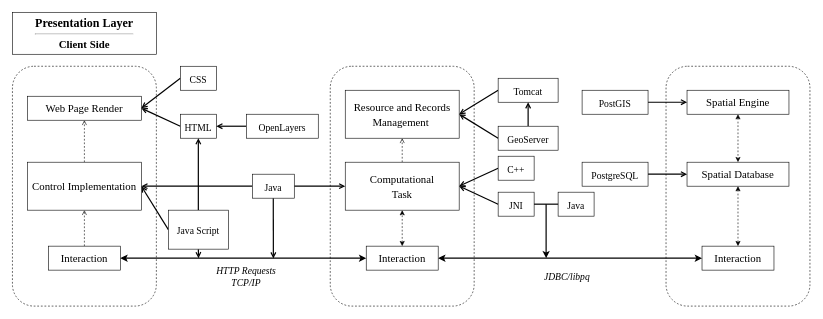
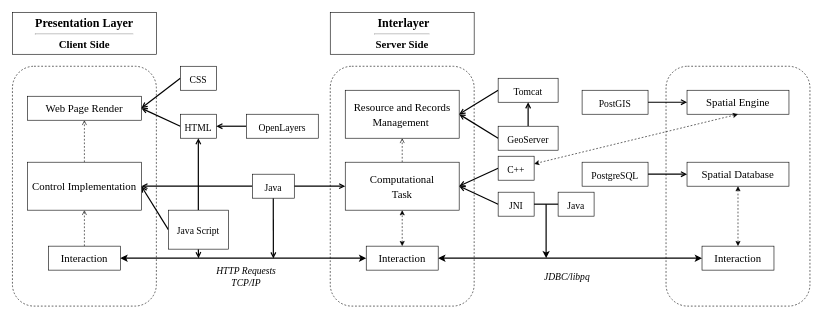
  <mxCell id="0" />
  <mxCell id="1" parent="0" />
  <mxCell id="2" value="" style="rounded=1;whiteSpace=wrap;html=1;strokeColor=#000000;dashed=1;" vertex="1" parent="1"><mxGeometry x="1110" y="110" width="240" height="400" as="geometry" /></mxCell>
  <mxCell id="3" value="" style="rounded=1;whiteSpace=wrap;html=1;strokeColor=#000000;dashed=1;" vertex="1" parent="1"><mxGeometry x="20" y="110" width="240" height="400" as="geometry" /></mxCell>
  <mxCell id="4" value="&lt;font face=&quot;Verdana&quot; style=&quot;font-size: 20px&quot;&gt;&lt;b&gt;Presentation Layer&lt;/b&gt;&lt;/font&gt;&lt;hr&gt;&lt;font face=&quot;Verdana&quot;&gt;&lt;b&gt;&lt;font style=&quot;font-size: 18px&quot;&gt;Client Side&lt;/font&gt;&lt;/b&gt;&lt;br&gt;&lt;/font&gt;" style="rounded=0;whiteSpace=wrap;html=1;strokeColor=#000000;" vertex="1" parent="1"><mxGeometry x="20" y="20" width="240" height="70" as="geometry" /></mxCell>
  <mxCell id="5" value="&lt;font style=&quot;font-size: 18px&quot;&gt;Web Page Render&lt;/font&gt;" style="rounded=0;whiteSpace=wrap;html=1;fontFamily=Verdana;fontSize=20;strokeColor=#000000;" vertex="1" parent="1"><mxGeometry x="45" y="160" width="190" height="40" as="geometry" /></mxCell>
  <mxCell id="6" style="edgeStyle=none;html=1;exitX=0.5;exitY=0;exitDx=0;exitDy=0;entryX=0.5;entryY=1;entryDx=0;entryDy=0;fontFamily=Verdana;fontSize=20;endArrow=open;endFill=0;strokeWidth=1;dashed=1;" edge="1" parent="1" source="7" target="20"><mxGeometry relative="1" as="geometry" /></mxCell>
  <mxCell id="7" value="&lt;font style=&quot;font-size: 18px&quot;&gt;Interaction&lt;/font&gt;" style="rounded=0;whiteSpace=wrap;html=1;fontFamily=Verdana;fontSize=20;strokeColor=#000000;" vertex="1" parent="1"><mxGeometry x="80" y="410" width="120" height="40" as="geometry" /></mxCell>
  <mxCell id="8" style="edgeStyle=none;html=1;exitX=0;exitY=0.5;exitDx=0;exitDy=0;entryX=1;entryY=0.5;entryDx=0;entryDy=0;fontFamily=Verdana;fontSize=20;endArrow=open;endFill=0;strokeWidth=2;" edge="1" parent="1" source="9" target="5"><mxGeometry relative="1" as="geometry" /></mxCell>
  <mxCell id="9" value="&lt;font style=&quot;font-size: 16px&quot;&gt;HTML&lt;/font&gt;" style="rounded=0;whiteSpace=wrap;html=1;fontFamily=Verdana;fontSize=20;strokeColor=#000000;" vertex="1" parent="1"><mxGeometry x="300" y="190" width="60" height="40" as="geometry" /></mxCell>
  <mxCell id="10" style="edgeStyle=none;html=1;exitX=0;exitY=0.5;exitDx=0;exitDy=0;fontFamily=Verdana;fontSize=20;endArrow=open;endFill=0;strokeWidth=2;entryX=1;entryY=0.5;entryDx=0;entryDy=0;" edge="1" parent="1" source="13" target="20"><mxGeometry relative="1" as="geometry" /></mxCell>
  <mxCell id="11" style="edgeStyle=none;html=1;exitX=0.5;exitY=0;exitDx=0;exitDy=0;entryX=0.5;entryY=1;entryDx=0;entryDy=0;fontFamily=Verdana;fontSize=20;endArrow=open;endFill=0;strokeWidth=2;" edge="1" parent="1" source="13" target="9"><mxGeometry relative="1" as="geometry" /></mxCell>
  <mxCell id="12" style="edgeStyle=none;html=1;exitX=0.5;exitY=1;exitDx=0;exitDy=0;entryX=0.168;entryY=0.004;entryDx=0;entryDy=0;entryPerimeter=0;fontFamily=Verdana;fontSize=20;endArrow=open;endFill=0;strokeWidth=2;" edge="1" parent="1" source="13" target="28"><mxGeometry relative="1" as="geometry" /></mxCell>
  <mxCell id="13" value="&lt;font style=&quot;font-size: 16px&quot;&gt;Java Script&lt;/font&gt;" style="rounded=0;whiteSpace=wrap;html=1;fontFamily=Verdana;fontSize=20;strokeColor=#000000;" vertex="1" parent="1"><mxGeometry x="280" y="350" width="100" height="65" as="geometry" /></mxCell>
  <mxCell id="14" style="edgeStyle=none;html=1;exitX=0;exitY=0.5;exitDx=0;exitDy=0;entryX=1;entryY=0.5;entryDx=0;entryDy=0;fontFamily=Verdana;fontSize=20;endArrow=open;endFill=0;strokeWidth=2;" edge="1" parent="1" source="15" target="5"><mxGeometry relative="1" as="geometry" /></mxCell>
  <mxCell id="15" value="&lt;font style=&quot;font-size: 16px&quot;&gt;CSS&lt;/font&gt;" style="rounded=0;whiteSpace=wrap;html=1;fontFamily=Verdana;fontSize=20;strokeColor=#000000;" vertex="1" parent="1"><mxGeometry x="300" y="110" width="60" height="40" as="geometry" /></mxCell>
  <mxCell id="16" value="" style="rounded=1;whiteSpace=wrap;html=1;strokeColor=#000000;dashed=1;" vertex="1" parent="1"><mxGeometry x="550" y="110" width="240" height="400" as="geometry" /></mxCell>
  <mxCell id="17" value="&lt;font style=&quot;font-size: 18px&quot;&gt;Interaction&lt;/font&gt;" style="rounded=0;whiteSpace=wrap;html=1;fontFamily=Verdana;fontSize=20;strokeColor=#000000;" vertex="1" parent="1"><mxGeometry x="610" y="410" width="120" height="40" as="geometry" /></mxCell>
+ <mxCell id="18" value="&lt;font face=&quot;Verdana&quot; style=&quot;font-size: 20px&quot;&gt;&lt;b&gt;&amp;nbsp;Interlayer&lt;/b&gt;&lt;/font&gt;&lt;hr&gt;&lt;font face=&quot;Verdana&quot;&gt;&lt;b&gt;&lt;font style=&quot;font-size: 18px&quot;&gt;Server Side&lt;/font&gt;&lt;/b&gt;&lt;br&gt;&lt;/font&gt;" style="rounded=0;whiteSpace=wrap;html=1;strokeColor=#000000;" vertex="1" parent="1"><mxGeometry x="550" y="20" width="240" height="70" as="geometry" /></mxCell>
  <mxCell id="19" style="edgeStyle=none;html=1;exitX=0.5;exitY=0;exitDx=0;exitDy=0;entryX=0.5;entryY=1;entryDx=0;entryDy=0;fontFamily=Verdana;fontSize=20;endArrow=open;endFill=0;strokeWidth=1;dashed=1;" edge="1" parent="1" source="20" target="5"><mxGeometry relative="1" as="geometry" /></mxCell>
  <mxCell id="20" value="&lt;font style=&quot;font-size: 18px&quot;&gt;Control Implementation&lt;/font&gt;" style="rounded=0;whiteSpace=wrap;html=1;fontFamily=Verdana;fontSize=20;strokeColor=#000000;" vertex="1" parent="1"><mxGeometry x="45" y="270" width="190" height="80" as="geometry" /></mxCell>
  <mxCell id="21" value="" style="endArrow=classic;startArrow=classic;html=1;fontFamily=Verdana;fontSize=20;strokeWidth=2;exitX=1;exitY=0.5;exitDx=0;exitDy=0;entryX=0;entryY=0.5;entryDx=0;entryDy=0;" edge="1" parent="1" source="7" target="17"><mxGeometry width="50" height="50" relative="1" as="geometry"><mxPoint x="360" y="550" as="sourcePoint" /><mxPoint x="410" y="500" as="targetPoint" /></mxGeometry></mxCell>
  <mxCell id="22" style="edgeStyle=none;html=1;exitX=0;exitY=0.5;exitDx=0;exitDy=0;entryX=1;entryY=0.5;entryDx=0;entryDy=0;fontFamily=Verdana;fontSize=20;endArrow=open;endFill=0;strokeWidth=2;" edge="1" parent="1" source="23" target="9"><mxGeometry relative="1" as="geometry" /></mxCell>
  <mxCell id="23" value="&lt;font style=&quot;font-size: 16px&quot;&gt;OpenLayers&lt;/font&gt;" style="rounded=0;whiteSpace=wrap;html=1;fontFamily=Verdana;fontSize=20;strokeColor=#000000;" vertex="1" parent="1"><mxGeometry x="410" y="190" width="120" height="40" as="geometry" /></mxCell>
  <mxCell id="24" style="edgeStyle=none;html=1;exitX=0.5;exitY=1;exitDx=0;exitDy=0;fontFamily=Verdana;fontSize=20;endArrow=open;endFill=0;strokeWidth=2;entryX=0.688;entryY=0.01;entryDx=0;entryDy=0;entryPerimeter=0;" edge="1" parent="1" source="27" target="28"><mxGeometry relative="1" as="geometry"><mxPoint x="469.5" y="430" as="targetPoint" /></mxGeometry></mxCell>
  <mxCell id="25" style="edgeStyle=none;html=1;exitX=0;exitY=0.5;exitDx=0;exitDy=0;fontFamily=Verdana;fontSize=20;endArrow=open;endFill=0;strokeWidth=2;entryX=1;entryY=0.5;entryDx=0;entryDy=0;" edge="1" parent="1" source="27" target="20"><mxGeometry relative="1" as="geometry"><mxPoint x="230" y="310" as="targetPoint" /></mxGeometry></mxCell>
  <mxCell id="26" style="edgeStyle=none;html=1;exitX=1;exitY=0.5;exitDx=0;exitDy=0;entryX=0;entryY=0.5;entryDx=0;entryDy=0;fontFamily=Verdana;fontSize=20;endArrow=open;endFill=0;strokeWidth=2;" edge="1" parent="1" source="27" target="30"><mxGeometry relative="1" as="geometry" /></mxCell>
  <mxCell id="27" value="&lt;font style=&quot;font-size: 16px&quot;&gt;Java&lt;/font&gt;" style="rounded=0;whiteSpace=wrap;html=1;fontFamily=Verdana;fontSize=20;strokeColor=#000000;" vertex="1" parent="1"><mxGeometry x="420" y="290" width="70" height="40" as="geometry" /></mxCell>
  <mxCell id="28" value="HTTP Requests&#10;TCP/IP" style="text;strokeColor=none;fillColor=none;align=center;verticalAlign=middle;spacingLeft=4;spacingRight=4;overflow=hidden;points=[[0,0.5],[1,0.5]];portConstraint=eastwest;rotatable=0;fontFamily=Verdana;fontSize=16;fontStyle=2" vertex="1" parent="1"><mxGeometry x="290" y="430" width="240" height="60" as="geometry" /></mxCell>
  <mxCell id="29" style="edgeStyle=none;html=1;exitX=0.5;exitY=0;exitDx=0;exitDy=0;entryX=0.5;entryY=1;entryDx=0;entryDy=0;dashed=1;fontFamily=Verdana;fontSize=18;endArrow=open;endFill=0;strokeWidth=1;" edge="1" parent="1" source="30" target="36"><mxGeometry relative="1" as="geometry" /></mxCell>
  <mxCell id="30" value="&lt;font style=&quot;font-size: 18px&quot;&gt;Computational&lt;br&gt;Task&lt;/font&gt;" style="rounded=0;whiteSpace=wrap;html=1;fontFamily=Verdana;fontSize=20;strokeColor=#000000;" vertex="1" parent="1"><mxGeometry x="575" y="270" width="190" height="80" as="geometry" /></mxCell>
  <mxCell id="31" style="edgeStyle=none;html=1;exitX=0;exitY=0.5;exitDx=0;exitDy=0;entryX=1;entryY=0.5;entryDx=0;entryDy=0;fontFamily=Verdana;fontSize=20;endArrow=open;endFill=0;strokeWidth=2;" edge="1" parent="1" source="32" target="30"><mxGeometry relative="1" as="geometry" /></mxCell>
  <mxCell id="32" value="&lt;font style=&quot;font-size: 16px&quot;&gt;C++&lt;/font&gt;" style="rounded=0;whiteSpace=wrap;html=1;fontFamily=Verdana;fontSize=20;strokeColor=#000000;" vertex="1" parent="1"><mxGeometry x="830" y="260" width="60" height="40" as="geometry" /></mxCell>
  <mxCell id="33" style="edgeStyle=none;html=1;exitX=0;exitY=0.5;exitDx=0;exitDy=0;entryX=1;entryY=0.5;entryDx=0;entryDy=0;fontFamily=Verdana;fontSize=20;endArrow=open;endFill=0;strokeWidth=2;" edge="1" parent="1" source="34" target="30"><mxGeometry relative="1" as="geometry" /></mxCell>
  <mxCell id="34" value="&lt;font style=&quot;font-size: 16px&quot;&gt;JNI&lt;/font&gt;" style="rounded=0;whiteSpace=wrap;html=1;fontFamily=Verdana;fontSize=20;strokeColor=#000000;" vertex="1" parent="1"><mxGeometry x="830" y="320" width="60" height="40" as="geometry" /></mxCell>
  <mxCell id="35" value="" style="endArrow=classic;startArrow=classic;html=1;dashed=1;fontFamily=Verdana;fontSize=20;strokeWidth=1;exitX=0.5;exitY=0;exitDx=0;exitDy=0;entryX=0.5;entryY=1;entryDx=0;entryDy=0;" edge="1" parent="1" source="17" target="30"><mxGeometry width="50" height="50" relative="1" as="geometry"><mxPoint x="810" y="470" as="sourcePoint" /><mxPoint x="860" y="420" as="targetPoint" /></mxGeometry></mxCell>
  <mxCell id="36" value="&lt;font style=&quot;font-size: 18px&quot;&gt;Resource and Records Management&amp;nbsp;&lt;/font&gt;" style="rounded=0;whiteSpace=wrap;html=1;fontFamily=Verdana;fontSize=20;strokeColor=#000000;" vertex="1" parent="1"><mxGeometry x="575" y="150" width="190" height="80" as="geometry" /></mxCell>
  <mxCell id="37" value="&lt;font style=&quot;font-size: 18px&quot;&gt;Interaction&lt;/font&gt;" style="rounded=0;whiteSpace=wrap;html=1;fontFamily=Verdana;fontSize=20;strokeColor=#000000;" vertex="1" parent="1"><mxGeometry x="1170" y="410" width="120" height="40" as="geometry" /></mxCell>
  <mxCell id="38" value="" style="endArrow=classic;startArrow=classic;html=1;fontFamily=Verdana;fontSize=18;strokeWidth=2;entryX=0;entryY=0.5;entryDx=0;entryDy=0;exitX=1;exitY=0.5;exitDx=0;exitDy=0;" edge="1" parent="1" source="17" target="37"><mxGeometry width="50" height="50" relative="1" as="geometry"><mxPoint x="590" y="530" as="sourcePoint" /><mxPoint x="640" y="480" as="targetPoint" /></mxGeometry></mxCell>
  <mxCell id="39" value="&lt;span style=&quot;font-size: 18px&quot;&gt;Spatial Engine&lt;/span&gt;" style="rounded=0;whiteSpace=wrap;html=1;fontFamily=Verdana;fontSize=20;strokeColor=#000000;" vertex="1" parent="1"><mxGeometry x="1145" y="150" width="170" height="40" as="geometry" /></mxCell>
  <mxCell id="40" style="edgeStyle=none;html=1;exitX=1;exitY=0.5;exitDx=0;exitDy=0;entryX=0;entryY=0.5;entryDx=0;entryDy=0;fontFamily=Verdana;fontSize=18;endArrow=open;endFill=0;strokeWidth=2;" edge="1" parent="1" source="41" target="39"><mxGeometry relative="1" as="geometry" /></mxCell>
  <mxCell id="41" value="&lt;font style=&quot;font-size: 16px&quot;&gt;PostGIS&lt;/font&gt;" style="rounded=0;whiteSpace=wrap;html=1;fontFamily=Verdana;fontSize=20;strokeColor=#000000;" vertex="1" parent="1"><mxGeometry x="970" y="150" width="110" height="40" as="geometry" /></mxCell>
  <mxCell id="42" style="edgeStyle=none;html=1;exitX=0;exitY=0.5;exitDx=0;exitDy=0;entryX=1;entryY=0.5;entryDx=0;entryDy=0;fontFamily=Verdana;fontSize=18;endArrow=open;endFill=0;strokeWidth=2;" edge="1" parent="1" source="43" target="36"><mxGeometry relative="1" as="geometry" /></mxCell>
  <mxCell id="43" value="&lt;font style=&quot;font-size: 16px&quot;&gt;Tomcat&lt;br&gt;&lt;/font&gt;" style="rounded=0;whiteSpace=wrap;html=1;fontFamily=Verdana;fontSize=20;strokeColor=#000000;" vertex="1" parent="1"><mxGeometry x="830" y="130" width="100" height="40" as="geometry" /></mxCell>
  <mxCell id="44" style="edgeStyle=none;html=1;exitX=0;exitY=0.5;exitDx=0;exitDy=0;entryX=1;entryY=0.5;entryDx=0;entryDy=0;fontFamily=Verdana;fontSize=18;endArrow=open;endFill=0;strokeWidth=2;" edge="1" parent="1" source="46" target="36"><mxGeometry relative="1" as="geometry" /></mxCell>
  <mxCell id="45" style="edgeStyle=none;html=1;exitX=0.5;exitY=0;exitDx=0;exitDy=0;entryX=0.5;entryY=1;entryDx=0;entryDy=0;fontFamily=Verdana;fontSize=18;endArrow=open;endFill=0;strokeWidth=2;" edge="1" parent="1" source="46" target="43"><mxGeometry relative="1" as="geometry" /></mxCell>
  <mxCell id="46" value="&lt;font style=&quot;font-size: 16px&quot;&gt;GeoServer&lt;br&gt;&lt;/font&gt;" style="rounded=0;whiteSpace=wrap;html=1;fontFamily=Verdana;fontSize=20;strokeColor=#000000;" vertex="1" parent="1"><mxGeometry x="830" y="210" width="100" height="40" as="geometry" /></mxCell>
  <mxCell id="47" value="&lt;span style=&quot;font-size: 18px&quot;&gt;Spatial Database&lt;/span&gt;" style="rounded=0;whiteSpace=wrap;html=1;fontFamily=Verdana;fontSize=20;strokeColor=#000000;" vertex="1" parent="1"><mxGeometry x="1145" y="270" width="170" height="40" as="geometry" /></mxCell>
  <mxCell id="48" value="&lt;font style=&quot;font-size: 16px&quot;&gt;Java&lt;/font&gt;" style="rounded=0;whiteSpace=wrap;html=1;fontFamily=Verdana;fontSize=20;strokeColor=#000000;" vertex="1" parent="1"><mxGeometry x="930" y="320" width="60" height="40" as="geometry" /></mxCell>
  <mxCell id="49" value="" style="endArrow=none;html=1;fontFamily=Verdana;fontSize=18;strokeWidth=2;exitX=1;exitY=0.5;exitDx=0;exitDy=0;entryX=0;entryY=0.5;entryDx=0;entryDy=0;" edge="1" parent="1" source="34" target="48"><mxGeometry width="50" height="50" relative="1" as="geometry"><mxPoint x="920" y="360" as="sourcePoint" /><mxPoint x="970" y="310" as="targetPoint" /></mxGeometry></mxCell>
  <mxCell id="50" value="" style="endArrow=classic;html=1;fontFamily=Verdana;fontSize=18;strokeWidth=2;" edge="1" parent="1"><mxGeometry width="50" height="50" relative="1" as="geometry"><mxPoint x="910" y="340" as="sourcePoint" /><mxPoint x="910" y="430" as="targetPoint" /></mxGeometry></mxCell>
  <mxCell id="51" style="edgeStyle=none;html=1;exitX=1;exitY=0.5;exitDx=0;exitDy=0;entryX=0;entryY=0.5;entryDx=0;entryDy=0;fontFamily=Verdana;fontSize=18;endArrow=open;endFill=0;strokeWidth=2;" edge="1" parent="1" source="52" target="47"><mxGeometry relative="1" as="geometry" /></mxCell>
  <mxCell id="52" value="&lt;span style=&quot;font-size: 16px&quot;&gt;PostgreSQL&lt;/span&gt;" style="rounded=0;whiteSpace=wrap;html=1;fontFamily=Verdana;fontSize=20;strokeColor=#000000;" vertex="1" parent="1"><mxGeometry x="970" y="270" width="110" height="40" as="geometry" /></mxCell>
  <mxCell id="53" value="" style="endArrow=classic;startArrow=classic;html=1;fontFamily=Verdana;fontSize=18;strokeWidth=1;exitX=0.5;exitY=1;exitDx=0;exitDy=0;entryX=0.5;entryY=0;entryDx=0;entryDy=0;dashed=1;" edge="1" parent="1" source="47" target="37"><mxGeometry width="50" height="50" relative="1" as="geometry"><mxPoint x="830" y="470" as="sourcePoint" /><mxPoint x="880" y="420" as="targetPoint" /></mxGeometry></mxCell>
- <mxCell id="54" value="" style="endArrow=classic;startArrow=classic;html=1;dashed=1;fontFamily=Verdana;fontSize=18;strokeWidth=1;exitX=0.5;exitY=1;exitDx=0;exitDy=0;entryX=0.5;entryY=0;entryDx=0;entryDy=0;" edge="1" parent="1" source="39" target="47"><mxGeometry width="50" height="50" relative="1" as="geometry"><mxPoint x="830" y="470" as="sourcePoint" /><mxPoint x="880" y="420" as="targetPoint" /></mxGeometry></mxCell>
+ <mxCell id="54" value="" style="endArrow=classic;startArrow=classic;html=1;dashed=1;fontFamily=Verdana;fontSize=18;strokeWidth=1;exitX=0.5;exitY=1;exitDx=0;exitDy=0;" edge="1" parent="1" source="39" target="32"><mxGeometry width="50" height="50" relative="1" as="geometry"><mxPoint x="830" y="470" as="sourcePoint" /><mxPoint x="880" y="420" as="targetPoint" /></mxGeometry></mxCell>
  <mxCell id="55" value="JDBC/libpq" style="text;strokeColor=none;fillColor=none;align=center;verticalAlign=middle;spacingLeft=4;spacingRight=4;overflow=hidden;points=[[0,0.5],[1,0.5]];portConstraint=eastwest;rotatable=0;fontFamily=Verdana;fontSize=16;fontStyle=2" vertex="1" parent="1"><mxGeometry x="825" y="430" width="240" height="60" as="geometry" /></mxCell>
